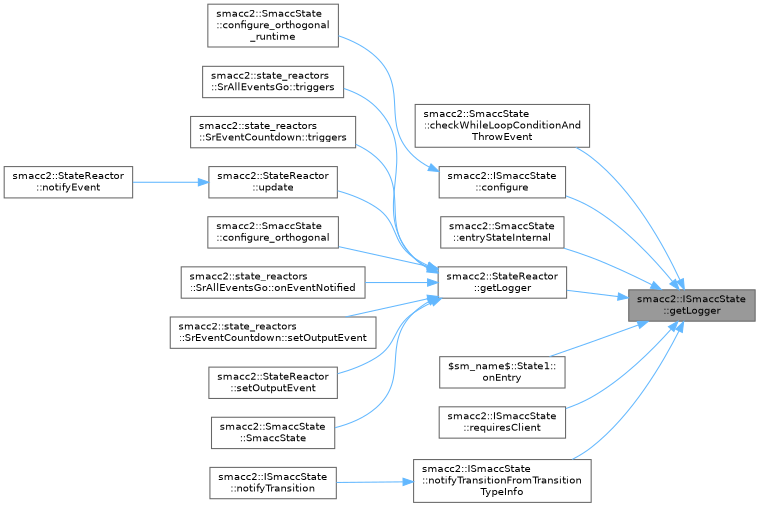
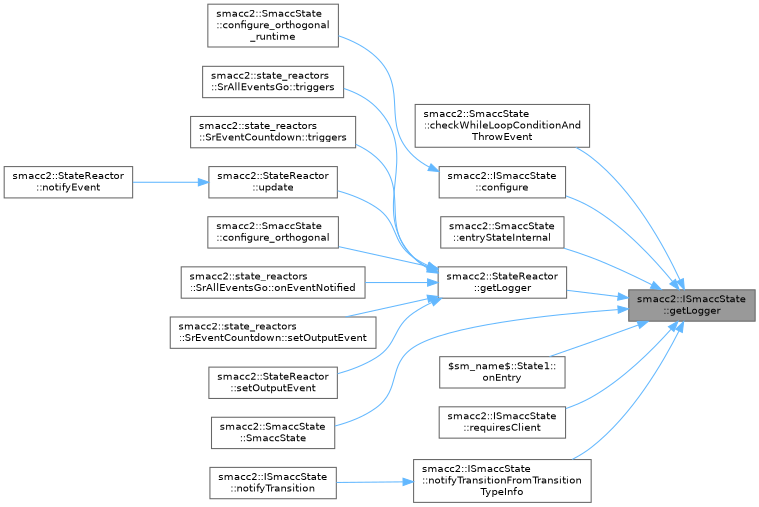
  digraph {
    rankdir=RL
    node [color=grey40 fillcolor=white fontname=Helvetica fontsize=10 shape=box style=filled]
    edge [color=steelblue1 dir=back fontname=Helvetica fontsize=10 labelfontname=Helvetica labelfontsize=10 style=solid]
    n1 [color=gray40 fillcolor=grey60 fontcolor=black height=0.2 label="smacc2::ISmaccState\l::getLogger" width=0.4]
    n2 [height=0.2 label="smacc2::SmaccState\l::checkWhileLoopConditionAnd\lThrowEvent" width=0.4]
    n3 [height=0.2 label="smacc2::ISmaccState\l::configure" width=0.4]
    n4 [height=0.2 label="smacc2::SmaccState\l::entryStateInternal" width=0.4]
    n5 [height=0.2 label="smacc2::StateReactor\l::getLogger" width=0.4]
    n6 [height=0.2 label="smacc2::ISmaccState\l::notifyTransitionFromTransition\lTypeInfo" width=0.4]
    n7 [height=0.2 label="$sm_name$::State1::\lonEntry" width=0.4]
    n8 [height=0.2 label="smacc2::ISmaccState\l::requiresClient" width=0.4]
    n9 [height=0.2 label="smacc2::SmaccState\l::SmaccState" width=0.4]
    n10 [height=0.2 label="smacc2::SmaccState\l::configure_orthogonal\l_runtime" width=0.4]
    n11 [height=0.2 label="smacc2::SmaccState\l::configure_orthogonal" width=0.4]
    n12 [height=0.2 label="smacc2::state_reactors\l::SrAllEventsGo::onEventNotified" width=0.4]
    n13 [height=0.2 label="smacc2::state_reactors\l::SrEventCountdown::setOutputEvent" width=0.4]
    n14 [height=0.2 label="smacc2::StateReactor\l::setOutputEvent" width=0.4]
    n15 [height=0.2 label="smacc2::state_reactors\l::SrAllEventsGo::triggers" width=0.4]
    n16 [height=0.2 label="smacc2::state_reactors\l::SrEventCountdown::triggers" width=0.4]
    n17 [height=0.2 label="smacc2::StateReactor\l::update" width=0.4]
    n18 [height=0.2 label="smacc2::ISmaccState\l::notifyTransition" width=0.4]
    n19 [height=0.2 label="smacc2::StateReactor\l::notifyEvent" width=0.4]
    n1 -> n2
    n1 -> n3
    n1 -> n4
    n1 -> n5
    n1 -> n6
    n1 -> n7
    n1 -> n8
-   n5 -> n9
+   n1 -> n9
    n3 -> n10
    n5 -> n11
    n5 -> n12
    n5 -> n13
    n5 -> n14
    n5 -> n15
    n5 -> n16
    n5 -> n17
    n6 -> n18
    n17 -> n19
  }
